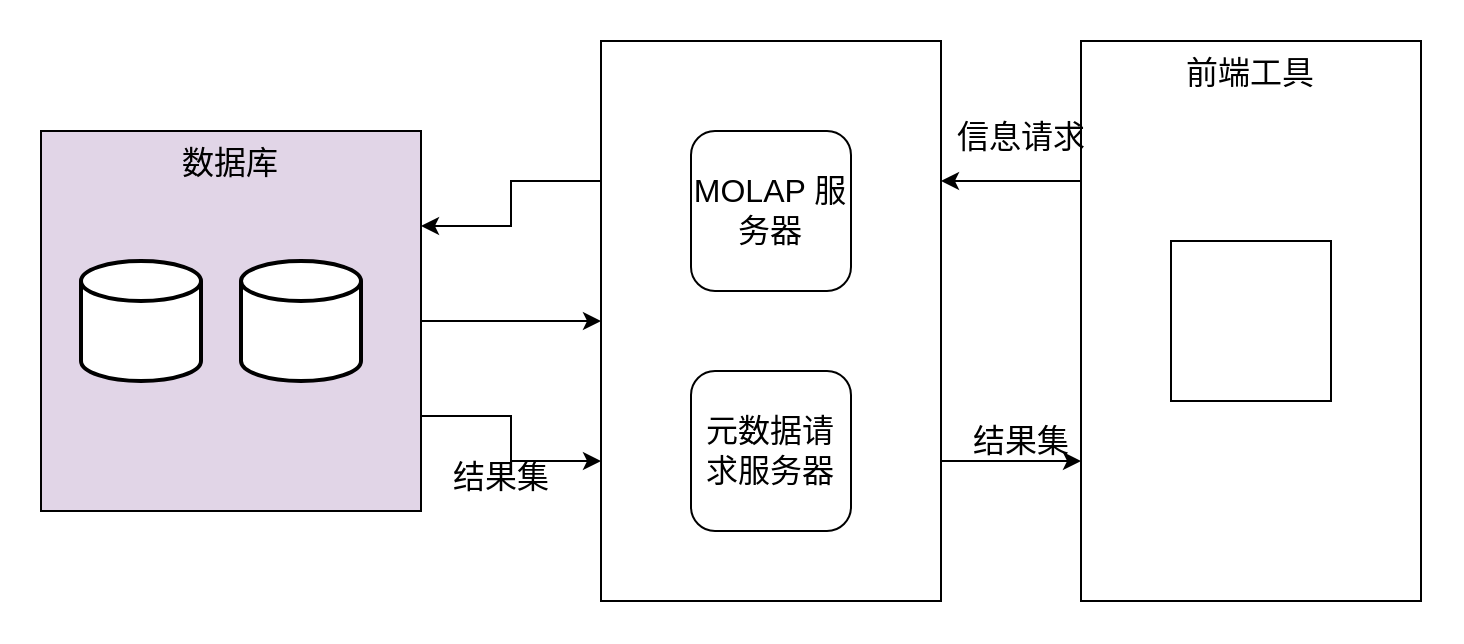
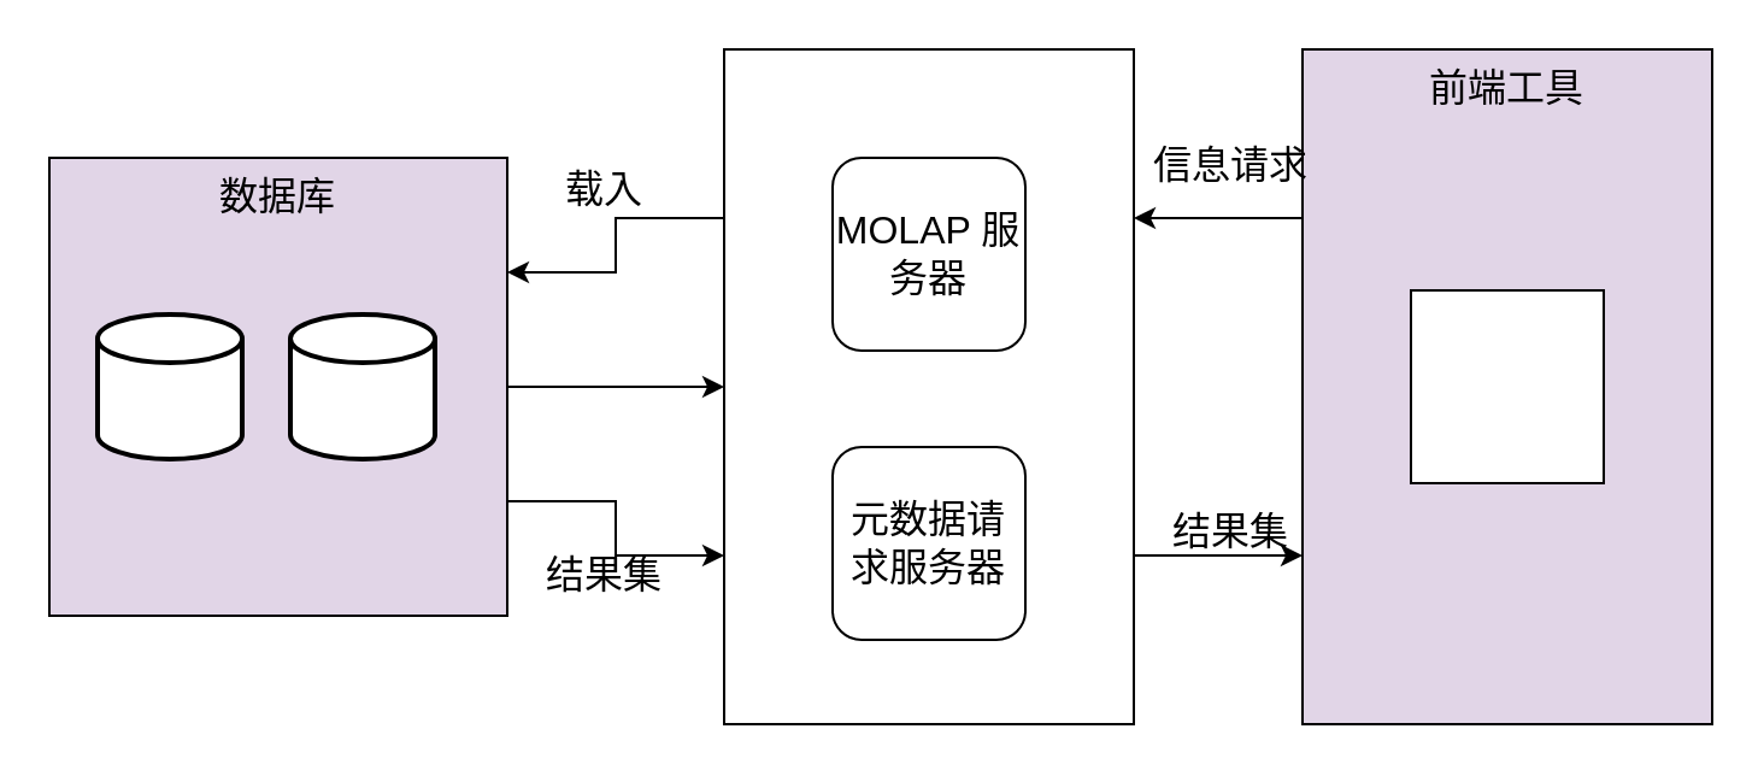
  <mxCell id="0" />
  <mxCell id="1" parent="0" />
  <mxCell id="2" style="edgeStyle=orthogonalEdgeStyle;rounded=0;orthogonalLoop=1;jettySize=auto;html=1;exitX=1;exitY=0.75;exitDx=0;exitDy=0;entryX=0;entryY=0.75;entryDx=0;entryDy=0;fontSize=16;" edge="1" parent="1" source="4" target="7"><mxGeometry relative="1" as="geometry" /></mxCell>
  <mxCell id="3" style="edgeStyle=orthogonalEdgeStyle;rounded=0;orthogonalLoop=1;jettySize=auto;html=1;exitX=1;exitY=0.5;exitDx=0;exitDy=0;entryX=0;entryY=0.5;entryDx=0;entryDy=0;fontSize=16;" edge="1" parent="1" source="4" target="7"><mxGeometry relative="1" as="geometry" /></mxCell>
  <mxCell id="4" value="&lt;div style=&quot;font-size: 16px;&quot;&gt;数据库&lt;/div&gt;" style="whiteSpace=wrap;html=1;aspect=fixed;align=center;horizontal=1;fontStyle=0;verticalAlign=top;fontSize=16;fillColor=#e1d5e7;" vertex="1" parent="1"><mxGeometry x="20" y="65" width="190" height="190" as="geometry" /></mxCell>
  <mxCell id="5" style="edgeStyle=orthogonalEdgeStyle;rounded=0;orthogonalLoop=1;jettySize=auto;html=1;exitX=1;exitY=0.75;exitDx=0;exitDy=0;entryX=0;entryY=0.75;entryDx=0;entryDy=0;fontSize=16;" edge="1" parent="1" source="7" target="9"><mxGeometry relative="1" as="geometry" /></mxCell>
  <mxCell id="6" style="edgeStyle=orthogonalEdgeStyle;rounded=0;orthogonalLoop=1;jettySize=auto;html=1;exitX=0;exitY=0.25;exitDx=0;exitDy=0;entryX=1;entryY=0.25;entryDx=0;entryDy=0;fontSize=16;" edge="1" parent="1" source="7" target="4"><mxGeometry relative="1" as="geometry" /></mxCell>
  <mxCell id="7" value="" style="rounded=0;whiteSpace=wrap;html=1;fontSize=16;" vertex="1" parent="1"><mxGeometry x="300" y="20" width="170" height="280" as="geometry" /></mxCell>
  <mxCell id="8" style="edgeStyle=orthogonalEdgeStyle;rounded=0;orthogonalLoop=1;jettySize=auto;html=1;exitX=0;exitY=0.25;exitDx=0;exitDy=0;entryX=1;entryY=0.25;entryDx=0;entryDy=0;fontSize=16;" edge="1" parent="1" source="9" target="7"><mxGeometry relative="1" as="geometry" /></mxCell>
- <mxCell id="9" value="前端工具" style="rounded=0;whiteSpace=wrap;html=1;fontSize=16;horizontal=1;verticalAlign=top;" vertex="1" parent="1"><mxGeometry x="540" y="20" width="170" height="280" as="geometry" /></mxCell>
+ <mxCell id="9" value="前端工具" style="rounded=0;whiteSpace=wrap;html=1;fontSize=16;horizontal=1;verticalAlign=top;fillColor=#e1d5e7;" vertex="1" parent="1"><mxGeometry x="540" y="20" width="170" height="280" as="geometry" /></mxCell>
  <mxCell id="10" value="MOLAP 服务器" style="whiteSpace=wrap;html=1;aspect=fixed;fontSize=16;rounded=1;" vertex="1" parent="1"><mxGeometry x="345" y="65" width="80" height="80" as="geometry" /></mxCell>
  <mxCell id="11" value="元数据请求服务器" style="whiteSpace=wrap;html=1;aspect=fixed;fontSize=16;rounded=1;" vertex="1" parent="1"><mxGeometry x="345" y="185" width="80" height="80" as="geometry" /></mxCell>
  <mxCell id="12" value="" style="whiteSpace=wrap;html=1;aspect=fixed;fontSize=16;horizontal=0;verticalAlign=top;" vertex="1" parent="1"><mxGeometry x="585" y="120" width="80" height="80" as="geometry" /></mxCell>
  <mxCell id="13" value="" style="strokeWidth=2;html=1;shape=mxgraph.flowchart.database;whiteSpace=wrap;fontSize=16;" vertex="1" parent="1"><mxGeometry x="120" y="130" width="60" height="60" as="geometry" /></mxCell>
  <mxCell id="14" value="" style="strokeWidth=2;html=1;shape=mxgraph.flowchart.database;whiteSpace=wrap;fontSize=16;" vertex="1" parent="1"><mxGeometry x="40" y="130" width="60" height="60" as="geometry" /></mxCell>
  <mxCell id="15" value="信息请求" style="text;html=1;align=center;verticalAlign=middle;resizable=0;points=[];autosize=1;strokeColor=none;fillColor=none;fontSize=16;" vertex="1" parent="1"><mxGeometry x="465" y="53" width="90" height="30" as="geometry" /></mxCell>
  <mxCell id="16" value="结果集" style="text;html=1;align=center;verticalAlign=middle;resizable=0;points=[];autosize=1;strokeColor=none;fillColor=none;fontSize=16;" vertex="1" parent="1"><mxGeometry x="475" y="205" width="70" height="30" as="geometry" /></mxCell>
+ <mxCell id="17" value="载入" style="text;html=1;align=center;verticalAlign=middle;resizable=0;points=[];autosize=1;strokeColor=none;fillColor=none;fontSize=16;" vertex="1" parent="1"><mxGeometry x="220" y="63" width="60" height="30" as="geometry" /></mxCell>
  <mxCell id="18" value="结果集" style="text;html=1;align=center;verticalAlign=middle;resizable=0;points=[];autosize=1;strokeColor=none;fillColor=none;fontSize=16;" vertex="1" parent="1"><mxGeometry x="215" y="223" width="70" height="30" as="geometry" /></mxCell>
